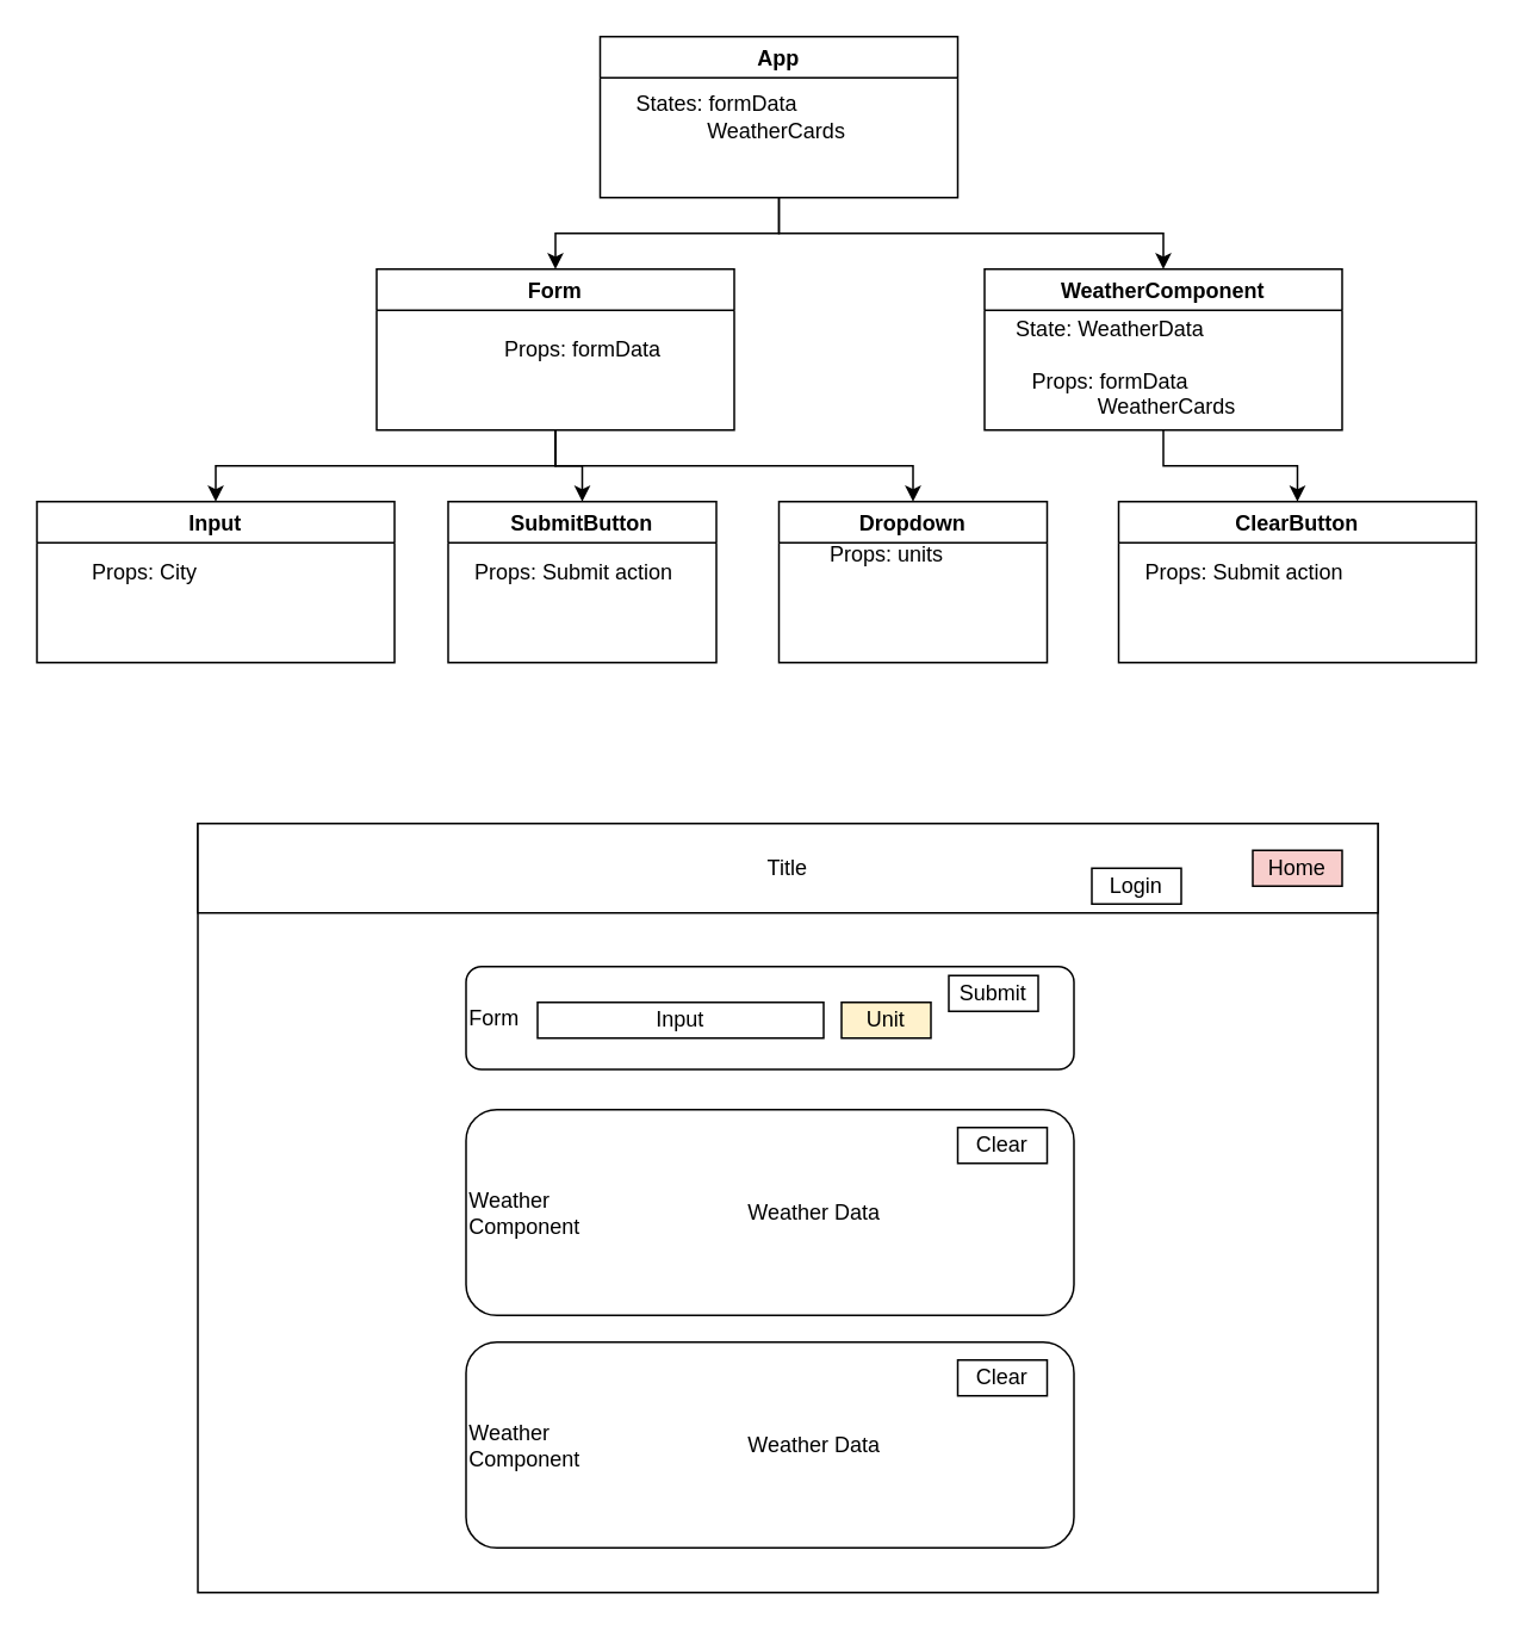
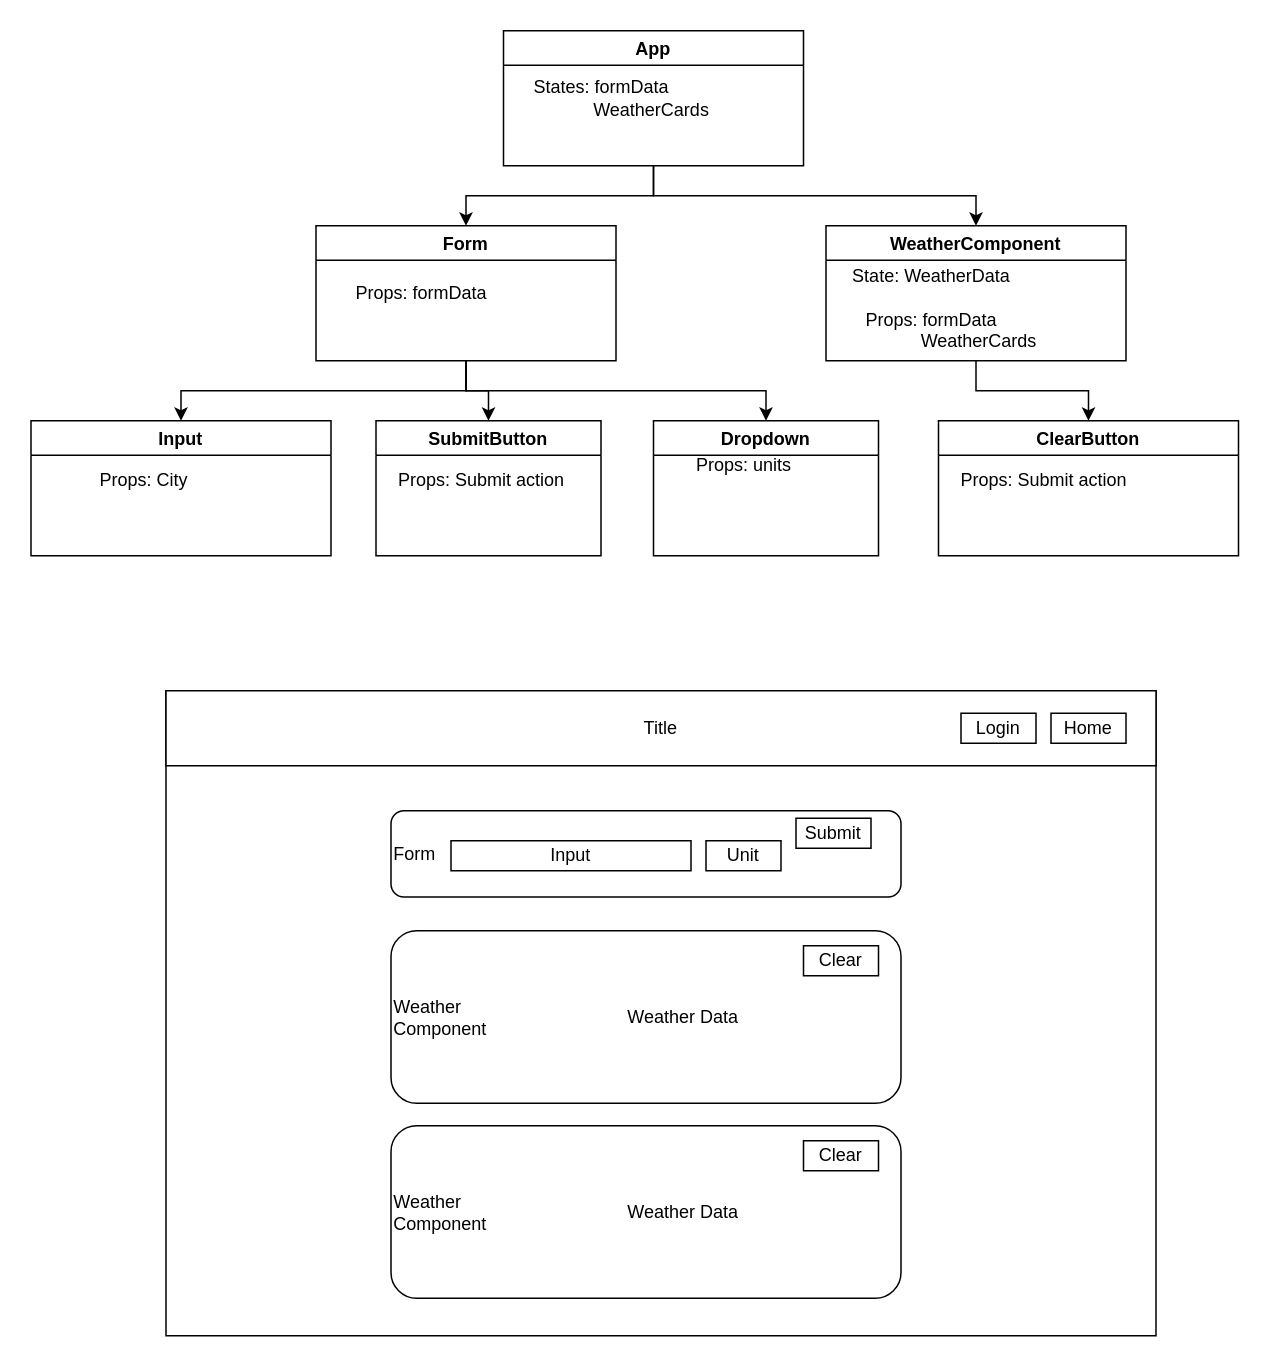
  <mxCell id="0" />
  <mxCell id="1" parent="0" />
  <mxCell id="2" style="edgeStyle=orthogonalEdgeStyle;rounded=0;orthogonalLoop=1;jettySize=auto;html=1;exitX=0.5;exitY=1;exitDx=0;exitDy=0;entryX=0.5;entryY=0;entryDx=0;entryDy=0;" edge="1" parent="1" source="4" target="9"><mxGeometry relative="1" as="geometry" /></mxCell>
  <mxCell id="3" style="edgeStyle=orthogonalEdgeStyle;rounded=0;orthogonalLoop=1;jettySize=auto;html=1;exitX=0.5;exitY=1;exitDx=0;exitDy=0;entryX=0.5;entryY=0;entryDx=0;entryDy=0;" edge="1" parent="1" source="4" target="16"><mxGeometry relative="1" as="geometry" /></mxCell>
  <mxCell id="4" value="App" style="swimlane;" vertex="1" parent="1"><mxGeometry x="335" y="20" width="200" height="90" as="geometry" /></mxCell>
  <mxCell id="5" value="States: formData&lt;br&gt;&amp;nbsp; &amp;nbsp; &amp;nbsp; &amp;nbsp; &amp;nbsp; &amp;nbsp; &amp;nbsp; &amp;nbsp; &amp;nbsp; &amp;nbsp; WeatherCards" style="text;html=1;align=center;verticalAlign=middle;resizable=0;points=[];autosize=1;strokeColor=none;" vertex="1" parent="4"><mxGeometry x="-15" y="30" width="160" height="30" as="geometry" /></mxCell>
  <mxCell id="6" style="edgeStyle=orthogonalEdgeStyle;rounded=0;orthogonalLoop=1;jettySize=auto;html=1;exitX=0.5;exitY=1;exitDx=0;exitDy=0;entryX=0.5;entryY=0;entryDx=0;entryDy=0;" edge="1" parent="1" source="9" target="11"><mxGeometry relative="1" as="geometry" /></mxCell>
  <mxCell id="7" style="edgeStyle=orthogonalEdgeStyle;rounded=0;orthogonalLoop=1;jettySize=auto;html=1;exitX=0.5;exitY=1;exitDx=0;exitDy=0;entryX=0.5;entryY=0;entryDx=0;entryDy=0;" edge="1" parent="1" source="9" target="12"><mxGeometry relative="1" as="geometry" /></mxCell>
  <mxCell id="8" style="edgeStyle=orthogonalEdgeStyle;rounded=0;orthogonalLoop=1;jettySize=auto;html=1;exitX=0.5;exitY=1;exitDx=0;exitDy=0;entryX=0.5;entryY=0;entryDx=0;entryDy=0;" edge="1" parent="1" source="9" target="32"><mxGeometry relative="1" as="geometry" /></mxCell>
  <mxCell id="9" value="Form" style="swimlane;" vertex="1" parent="1"><mxGeometry x="210" y="150" width="200" height="90" as="geometry" /></mxCell>
- <mxCell id="10" value="Props: formData" style="text;html=1;align=center;verticalAlign=middle;resizable=0;points=[];autosize=1;strokeColor=none;" vertex="1" parent="9"><mxGeometry x="65" y="35" width="100" height="20" as="geometry" /></mxCell>
+ <mxCell id="10" value="Props: formData" style="text;html=1;align=center;verticalAlign=middle;resizable=0;points=[];autosize=1;strokeColor=none;" vertex="1" parent="9"><mxGeometry x="20" y="35" width="100" height="20" as="geometry" /></mxCell>
  <mxCell id="11" value="Input" style="swimlane;" vertex="1" parent="1"><mxGeometry x="20" y="280" width="200" height="90" as="geometry" /></mxCell>
  <mxCell id="12" value="SubmitButton" style="swimlane;" vertex="1" parent="1"><mxGeometry x="250" y="280" width="150" height="90" as="geometry" /></mxCell>
  <mxCell id="13" value="Props: Submit action" style="text;html=1;align=center;verticalAlign=middle;resizable=0;points=[];autosize=1;strokeColor=none;" vertex="1" parent="12"><mxGeometry x="5" y="30" width="130" height="20" as="geometry" /></mxCell>
- <mxCell id="14" value="Props: City" style="text;html=1;align=center;verticalAlign=middle;resizable=0;points=[];autosize=1;strokeColor=none;" vertex="1" parent="1"><mxGeometry x="45" y="310" width="70" height="20" as="geometry" /></mxCell>
+ <mxCell id="14" value="Props: City" style="text;html=1;align=center;verticalAlign=middle;resizable=0;points=[];autosize=1;strokeColor=none;" vertex="1" parent="1"><mxGeometry x="60" y="310" width="70" height="20" as="geometry" /></mxCell>
  <mxCell id="15" style="edgeStyle=orthogonalEdgeStyle;rounded=0;orthogonalLoop=1;jettySize=auto;html=1;exitX=0.5;exitY=1;exitDx=0;exitDy=0;entryX=0.5;entryY=0;entryDx=0;entryDy=0;" edge="1" parent="1" source="16" target="34"><mxGeometry relative="1" as="geometry" /></mxCell>
  <mxCell id="16" value="WeatherComponent" style="swimlane;" vertex="1" parent="1"><mxGeometry x="550" y="150" width="200" height="90" as="geometry" /></mxCell>
  <mxCell id="17" value="State: WeatherData&lt;br&gt;&lt;br&gt;Props: formData&lt;br&gt;&lt;span style=&quot;white-space: pre&quot;&gt;&#09;&lt;/span&gt;&lt;span style=&quot;white-space: pre&quot;&gt;&#09;&lt;/span&gt;&amp;nbsp; &amp;nbsp;WeatherCards" style="text;html=1;align=center;verticalAlign=middle;resizable=0;points=[];autosize=1;strokeColor=none;" vertex="1" parent="16"><mxGeometry x="-10" y="25" width="160" height="60" as="geometry" /></mxCell>
  <mxCell id="18" value="" style="rounded=0;whiteSpace=wrap;html=1;" vertex="1" parent="1"><mxGeometry x="110" y="460" width="660" height="430" as="geometry" /></mxCell>
  <mxCell id="19" value="Form" style="rounded=1;whiteSpace=wrap;html=1;align=left;" vertex="1" parent="1"><mxGeometry x="260" y="540" width="340" height="57.5" as="geometry" /></mxCell>
  <mxCell id="20" value="Input" style="rounded=0;whiteSpace=wrap;html=1;" vertex="1" parent="1"><mxGeometry x="300" y="560" width="160" height="20" as="geometry" /></mxCell>
  <mxCell id="21" value="Submit" style="rounded=0;whiteSpace=wrap;html=1;" vertex="1" parent="1"><mxGeometry x="530" y="545" width="50" height="20" as="geometry" /></mxCell>
  <mxCell id="22" value="Title" style="rounded=0;whiteSpace=wrap;html=1;" vertex="1" parent="1"><mxGeometry x="110" y="460" width="660" height="50" as="geometry" /></mxCell>
- <mxCell id="23" value="Home" style="rounded=0;whiteSpace=wrap;html=1;fillColor=#f8cecc;" vertex="1" parent="1"><mxGeometry x="700" y="475" width="50" height="20" as="geometry" /></mxCell>
- <mxCell id="24" value="Login" style="rounded=0;whiteSpace=wrap;html=1;" vertex="1" parent="1"><mxGeometry x="610" y="485" width="50" height="20" as="geometry" /></mxCell>
+ <mxCell id="23" value="Home" style="rounded=0;whiteSpace=wrap;html=1;" vertex="1" parent="1"><mxGeometry x="700" y="475" width="50" height="20" as="geometry" /></mxCell>
+ <mxCell id="24" value="Login" style="rounded=0;whiteSpace=wrap;html=1;" vertex="1" parent="1"><mxGeometry x="640" y="475" width="50" height="20" as="geometry" /></mxCell>
  <mxCell id="25" value="Weather&lt;br&gt;Component" style="rounded=1;whiteSpace=wrap;html=1;align=left;" vertex="1" parent="1"><mxGeometry x="260" y="620" width="340" height="115" as="geometry" /></mxCell>
- <mxCell id="26" value="Unit" style="rounded=0;whiteSpace=wrap;html=1;fillColor=#fff2cc;" vertex="1" parent="1"><mxGeometry x="470" y="560" width="50" height="20" as="geometry" /></mxCell>
+ <mxCell id="26" value="Unit" style="rounded=0;whiteSpace=wrap;html=1;" vertex="1" parent="1"><mxGeometry x="470" y="560" width="50" height="20" as="geometry" /></mxCell>
  <mxCell id="27" value="Weather Data" style="text;html=1;strokeColor=none;fillColor=none;align=center;verticalAlign=middle;whiteSpace=wrap;rounded=0;" vertex="1" parent="1"><mxGeometry x="380" y="667.5" width="150" height="20" as="geometry" /></mxCell>
  <mxCell id="28" value="Clear" style="rounded=0;whiteSpace=wrap;html=1;" vertex="1" parent="1"><mxGeometry x="535" y="630" width="50" height="20" as="geometry" /></mxCell>
  <mxCell id="29" value="Weather&lt;br&gt;Component" style="rounded=1;whiteSpace=wrap;html=1;align=left;" vertex="1" parent="1"><mxGeometry x="260" y="750" width="340" height="115" as="geometry" /></mxCell>
  <mxCell id="30" value="Weather Data" style="text;html=1;strokeColor=none;fillColor=none;align=center;verticalAlign=middle;whiteSpace=wrap;rounded=0;" vertex="1" parent="1"><mxGeometry x="380" y="797.5" width="150" height="20" as="geometry" /></mxCell>
  <mxCell id="31" value="Clear" style="rounded=0;whiteSpace=wrap;html=1;" vertex="1" parent="1"><mxGeometry x="535" y="760" width="50" height="20" as="geometry" /></mxCell>
  <mxCell id="32" value="Dropdown" style="swimlane;" vertex="1" parent="1"><mxGeometry x="435" y="280" width="150" height="90" as="geometry" /></mxCell>
  <mxCell id="33" value="Props: units" style="text;html=1;align=center;verticalAlign=middle;resizable=0;points=[];autosize=1;strokeColor=none;" vertex="1" parent="32"><mxGeometry x="20" y="20" width="80" height="20" as="geometry" /></mxCell>
  <mxCell id="34" value="ClearButton" style="swimlane;" vertex="1" parent="1"><mxGeometry x="625" y="280" width="200" height="90" as="geometry" /></mxCell>
  <mxCell id="35" value="Props: Submit action" style="text;html=1;align=center;verticalAlign=middle;resizable=0;points=[];autosize=1;strokeColor=none;" vertex="1" parent="34"><mxGeometry x="5" y="30" width="130" height="20" as="geometry" /></mxCell>
